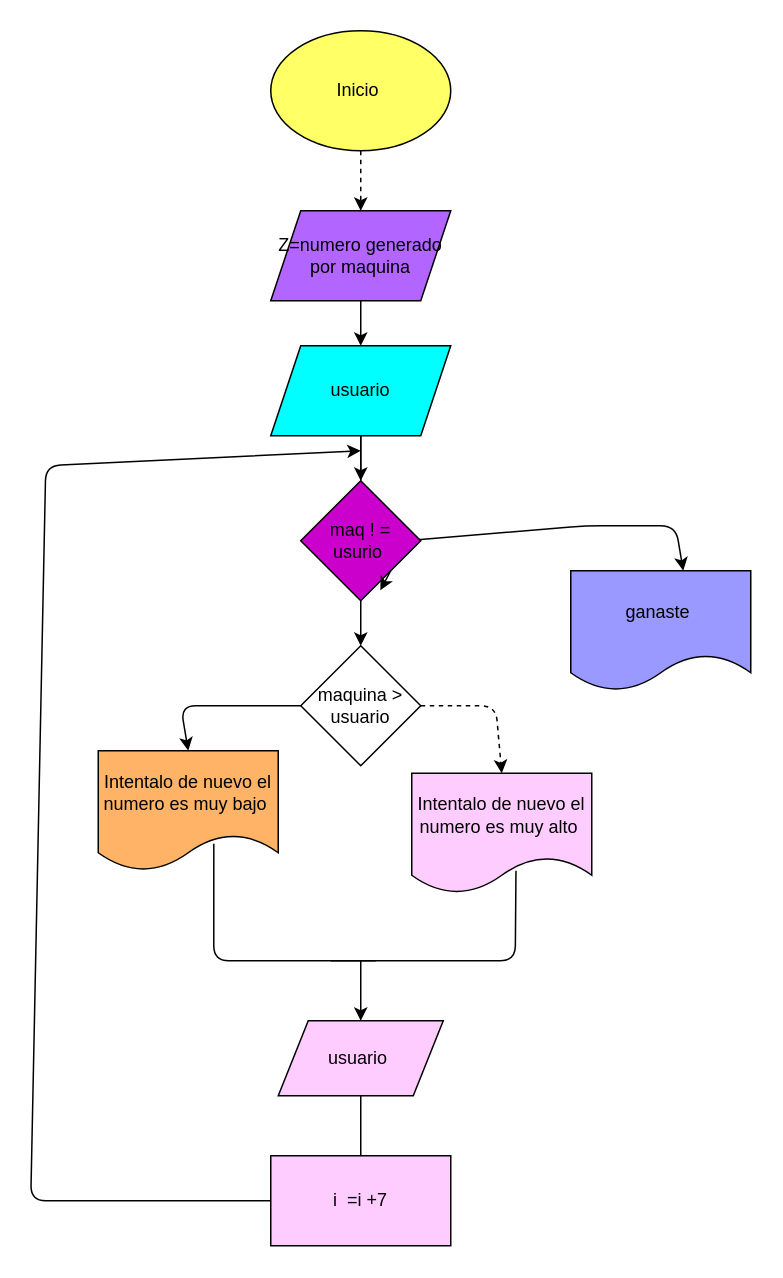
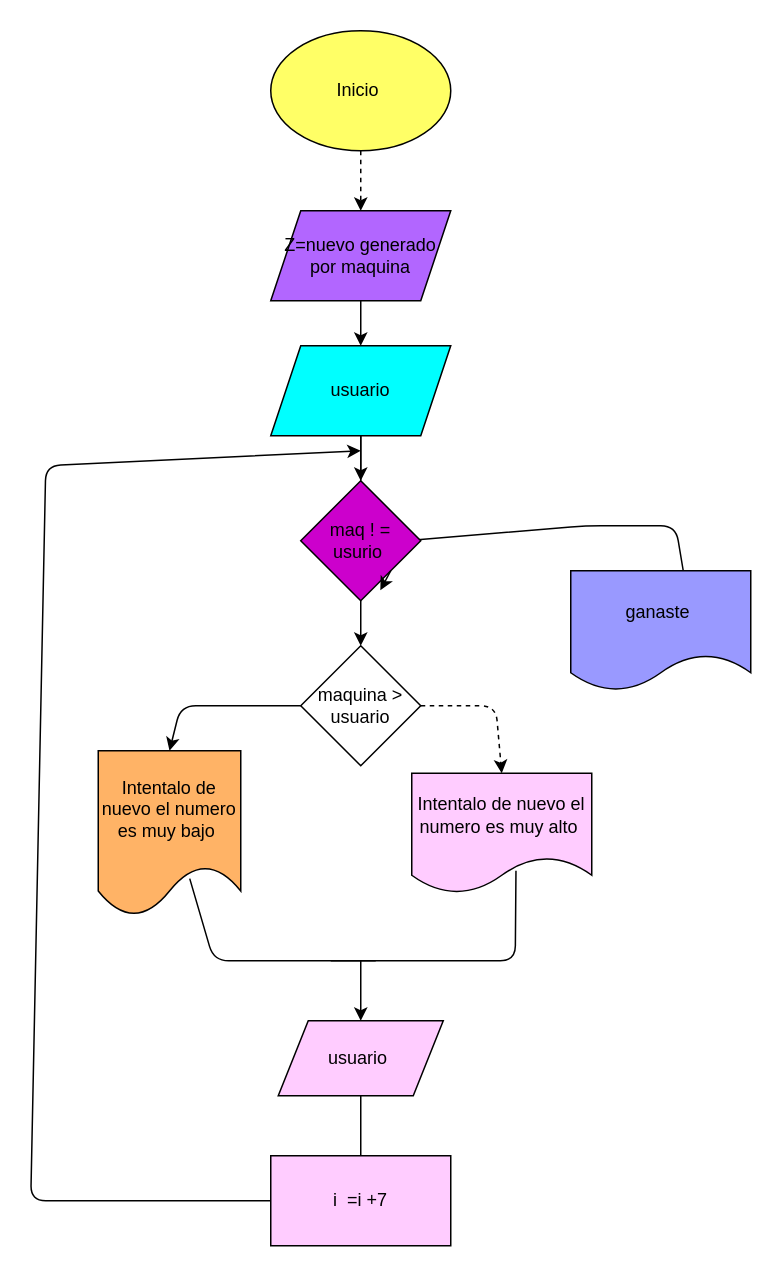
  <mxCell id="0" />
  <mxCell id="1" parent="0" />
  <mxCell id="2" style="edgeStyle=none;html=1;fontColor=#000000;dashed=1;" edge="1" parent="1" source="3" target="9"><mxGeometry relative="1" as="geometry" /></mxCell>
  <mxCell id="3" value="&lt;font color=&quot;#000000&quot;&gt;Inicio&amp;nbsp;&lt;/font&gt;" style="ellipse;whiteSpace=wrap;html=1;fillColor=#FFFF66;" vertex="1" parent="1"><mxGeometry x="180" y="20" width="120" height="80" as="geometry" /></mxCell>
- <mxCell id="4" style="edgeStyle=none;html=1;fontColor=#000000;exitX=0.875;exitY=0.5;exitDx=0;exitDy=0;exitPerimeter=0;entryX=0.625;entryY=0;entryDx=0;entryDy=0;entryPerimeter=0;" edge="1" parent="1" source="7" target="5"><mxGeometry relative="1" as="geometry"><mxPoint x="280" y="330" as="sourcePoint" /><mxPoint x="400" y="320" as="targetPoint" /><Array as="points"><mxPoint x="390" y="350" /><mxPoint x="450" y="350" /></Array></mxGeometry></mxCell>
+ <mxCell id="4" style="edgeStyle=none;html=1;fontColor=#000000;exitX=0.875;exitY=0.5;exitDx=0;exitDy=0;exitPerimeter=0;entryX=0.625;entryY=0;entryDx=0;entryDy=0;entryPerimeter=0;endArrow=none;" edge="1" parent="1" source="7" target="5"><mxGeometry relative="1" as="geometry"><mxPoint x="280" y="330" as="sourcePoint" /><mxPoint x="400" y="320" as="targetPoint" /><Array as="points"><mxPoint x="390" y="350" /><mxPoint x="450" y="350" /></Array></mxGeometry></mxCell>
  <mxCell id="5" value="ganaste&amp;nbsp;" style="shape=document;whiteSpace=wrap;html=1;boundedLbl=1;fontColor=#000000;fillColor=#9999FF;" vertex="1" parent="1"><mxGeometry x="380" y="380" width="120" height="80" as="geometry" /></mxCell>
  <mxCell id="6" style="edgeStyle=none;html=1;fontColor=#000000;" edge="1" parent="1" source="7" target="15"><mxGeometry relative="1" as="geometry" /></mxCell>
  <mxCell id="7" value="maq ! = usurio&amp;nbsp;" style="rhombus;whiteSpace=wrap;html=1;fontColor=#000000;fillColor=#CC00CC;" vertex="1" parent="1"><mxGeometry x="200" y="320" width="80" height="80" as="geometry" /></mxCell>
  <mxCell id="8" style="edgeStyle=none;html=1;fontColor=#000000;" edge="1" parent="1" source="9" target="12"><mxGeometry relative="1" as="geometry"><mxPoint x="240" y="230" as="targetPoint" /></mxGeometry></mxCell>
- <mxCell id="9" value="Z=numero generado por maquina" style="shape=parallelogram;perimeter=parallelogramPerimeter;whiteSpace=wrap;html=1;fixedSize=1;fontColor=#000000;fillColor=#B266FF;" vertex="1" parent="1"><mxGeometry x="180" y="140" width="120" height="60" as="geometry" /></mxCell>
+ <mxCell id="9" value="Z=nuevo generado por maquina" style="shape=parallelogram;perimeter=parallelogramPerimeter;whiteSpace=wrap;html=1;fixedSize=1;fontColor=#000000;fillColor=#B266FF;" vertex="1" parent="1"><mxGeometry x="180" y="140" width="120" height="60" as="geometry" /></mxCell>
  <mxCell id="10" style="edgeStyle=none;html=1;fontColor=#000000;endArrow=none;endFill=0;" edge="1" parent="1" source="12" target="7"><mxGeometry relative="1" as="geometry" /></mxCell>
  <mxCell id="11" style="edgeStyle=none;html=1;fontColor=#000000;endArrow=classic;endFill=1;" edge="1" parent="1" source="12" target="7"><mxGeometry relative="1" as="geometry" /></mxCell>
  <mxCell id="12" value="usuario" style="shape=parallelogram;perimeter=parallelogramPerimeter;whiteSpace=wrap;html=1;fixedSize=1;fontColor=#000000;fillColor=#00FFFF;" vertex="1" parent="1"><mxGeometry x="180" y="230" width="120" height="60" as="geometry" /></mxCell>
  <mxCell id="13" style="edgeStyle=none;html=1;entryX=0.5;entryY=0;entryDx=0;entryDy=0;fontColor=#000000;dashed=1;" edge="1" parent="1" source="15" target="19"><mxGeometry relative="1" as="geometry"><Array as="points"><mxPoint x="330" y="470" /></Array></mxGeometry></mxCell>
  <mxCell id="14" style="edgeStyle=none;html=1;entryX=0.5;entryY=0;entryDx=0;entryDy=0;fontColor=#000000;" edge="1" parent="1" source="15" target="17"><mxGeometry relative="1" as="geometry"><Array as="points"><mxPoint x="120" y="470" /></Array></mxGeometry></mxCell>
  <mxCell id="15" value="maquina &amp;gt; usuario" style="rhombus;whiteSpace=wrap;html=1;fontColor=#000000;fillColor=#ffffff;" vertex="1" parent="1"><mxGeometry x="200" y="430" width="80" height="80" as="geometry" /></mxCell>
  <mxCell id="16" style="edgeStyle=none;html=1;fontColor=#000000;exitX=0.642;exitY=0.775;exitDx=0;exitDy=0;exitPerimeter=0;endArrow=none;endFill=0;" edge="1" parent="1" source="17"><mxGeometry relative="1" as="geometry"><mxPoint x="250" y="640" as="targetPoint" /><Array as="points"><mxPoint x="142" y="640" /></Array></mxGeometry></mxCell>
- <mxCell id="17" value="Intentalo de nuevo el numero es muy bajo&amp;nbsp;" style="shape=document;whiteSpace=wrap;html=1;boundedLbl=1;fontColor=#000000;fillColor=#FFB366;" vertex="1" parent="1"><mxGeometry x="65" y="500" width="120" height="80" as="geometry" /></mxCell>
+ <mxCell id="17" value="Intentalo de nuevo el numero es muy bajo&amp;nbsp;" style="shape=document;whiteSpace=wrap;html=1;boundedLbl=1;fontColor=#000000;fillColor=#FFB366;" vertex="1" parent="1"><mxGeometry x="65" y="500" width="95" height="110" as="geometry" /></mxCell>
  <mxCell id="18" style="edgeStyle=none;html=1;fontColor=#000000;exitX=0.579;exitY=0.813;exitDx=0;exitDy=0;exitPerimeter=0;endArrow=none;endFill=0;" edge="1" parent="1" source="19"><mxGeometry relative="1" as="geometry"><mxPoint x="220" y="640" as="targetPoint" /><Array as="points"><mxPoint x="343" y="640" /></Array></mxGeometry></mxCell>
  <mxCell id="19" value="Intentalo de nuevo el numero es muy alto&amp;nbsp;" style="shape=document;whiteSpace=wrap;html=1;boundedLbl=1;fontColor=#000000;fillColor=#FFCCFF;" vertex="1" parent="1"><mxGeometry x="274" y="515" width="120" height="80" as="geometry" /></mxCell>
  <mxCell id="20" style="edgeStyle=none;html=1;fontColor=#000000;endArrow=classic;endFill=1;exitX=0;exitY=0.5;exitDx=0;exitDy=0;" edge="1" parent="1" source="24"><mxGeometry relative="1" as="geometry"><mxPoint x="240" y="300" as="targetPoint" /><Array as="points"><mxPoint x="20" y="800" /><mxPoint x="30" y="310" /></Array></mxGeometry></mxCell>
  <mxCell id="21" style="edgeStyle=none;html=1;fontColor=#000000;endArrow=none;endFill=0;" edge="1" parent="1" source="22" target="24"><mxGeometry relative="1" as="geometry" /></mxCell>
  <mxCell id="22" value="usuario&amp;nbsp;" style="shape=parallelogram;perimeter=parallelogramPerimeter;whiteSpace=wrap;html=1;fixedSize=1;fontColor=#000000;fillColor=#FFCCFF;" vertex="1" parent="1"><mxGeometry x="185" y="680" width="110" height="50" as="geometry" /></mxCell>
  <mxCell id="23" value="" style="endArrow=classic;html=1;fontColor=#000000;entryX=0.5;entryY=0;entryDx=0;entryDy=0;" edge="1" parent="1" target="22"><mxGeometry width="50" height="50" relative="1" as="geometry"><mxPoint x="240" y="640" as="sourcePoint" /><mxPoint x="140" y="660" as="targetPoint" /></mxGeometry></mxCell>
  <mxCell id="24" value="i&amp;nbsp; =i +7" style="rounded=0;whiteSpace=wrap;html=1;fontColor=#000000;fillColor=#FFCCFF;" vertex="1" parent="1"><mxGeometry x="180" y="770" width="120" height="60" as="geometry" /></mxCell>
  <mxCell id="25" style="edgeStyle=none;html=1;exitX=1;exitY=1;exitDx=0;exitDy=0;entryX=0.663;entryY=0.913;entryDx=0;entryDy=0;entryPerimeter=0;fontColor=#000000;endArrow=classic;endFill=1;" edge="1" parent="1" source="7" target="7"><mxGeometry relative="1" as="geometry" /></mxCell>
